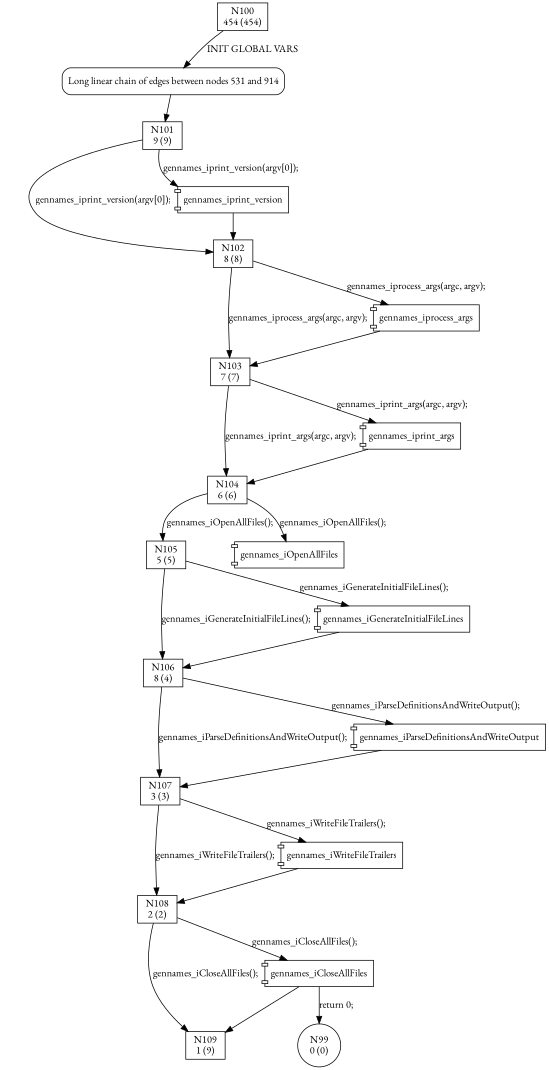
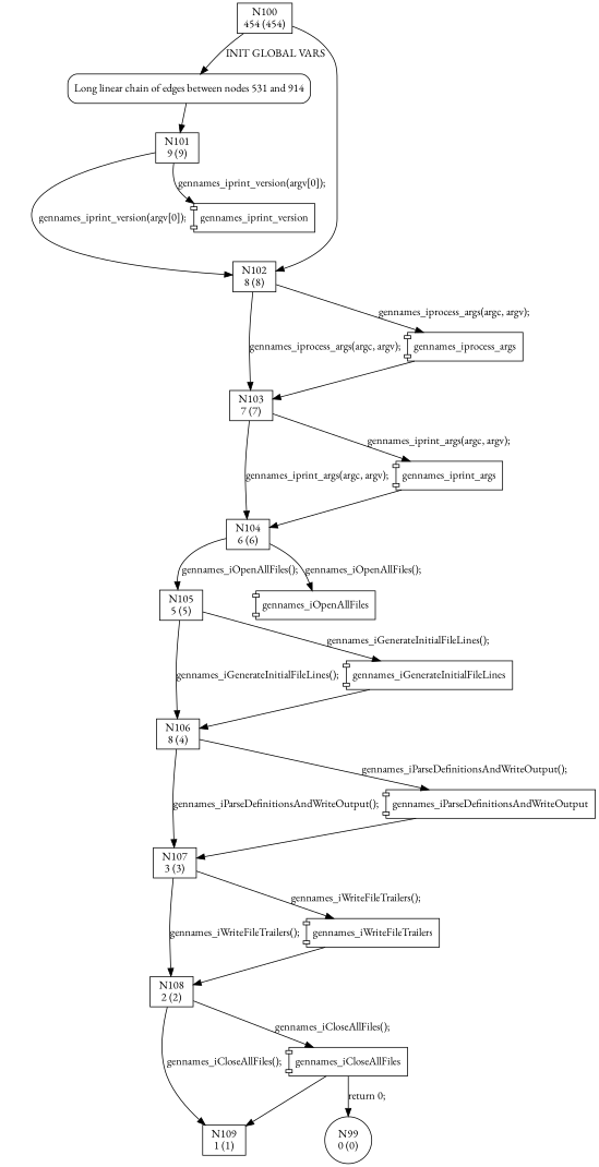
  digraph {
    fontname="EB Garamond"
    node [fontname="EB Garamond" shape=box]
    edge [fontname="EB Garamond"]
    n1 [label="N100\n454 (454)"]
    n2 [fillcolor=white label="Long linear chain of edges between nodes 531 and 914" penwidth=1 shape=Mrecord style="filled,bold"]
    n3 [label="N101\n9 (9)"]
    n4 [label="N102\n8 (8)"]
    n5 [label=gennames_iprint_version shape=component]
    n6 [label="N103\n7 (7)"]
    n7 [label=gennames_iprocess_args shape=component]
    n8 [label="N104\n6 (6)"]
    n9 [label=gennames_iprint_args shape=component]
    n10 [label="N105\n5 (5)"]
    n11 [label=gennames_iOpenAllFiles shape=component]
    n12 [label="N106\n8 (4)"]
    n13 [label=gennames_iGenerateInitialFileLines shape=component]
    n14 [label="N107\n3 (3)"]
    n15 [label=gennames_iParseDefinitionsAndWriteOutput shape=component]
    n16 [label="N108\n2 (2)"]
    n17 [label=gennames_iWriteFileTrailers shape=component]
-   n18 [label="N109\n1 (9)"]
+   n18 [label="N109\n1 (1)"]
    n19 [label=gennames_iCloseAllFiles shape=component]
    n20 [label="N99\n0 (0)" shape=circle]
    n1 -> n2 [label="INIT GLOBAL VARS"]
    n2 -> n3
    n3 -> n4 [label="gennames_iprint_version(argv[0]);"]
    n3 -> n5 [label="gennames_iprint_version(argv[0]);"]
    n4 -> n6 [label="gennames_iprocess_args(argc, argv);"]
    n4 -> n7 [label="gennames_iprocess_args(argc, argv);"]
-   n5 -> n4
+   n1 -> n4
    n6 -> n8 [label="gennames_iprint_args(argc, argv);"]
    n6 -> n9 [label="gennames_iprint_args(argc, argv);"]
    n7 -> n6
    n8 -> n10 [label="gennames_iOpenAllFiles();"]
    n8 -> n11 [label="gennames_iOpenAllFiles();"]
    n9 -> n8
    n10 -> n12 [label="gennames_iGenerateInitialFileLines();"]
    n10 -> n13 [label="gennames_iGenerateInitialFileLines();"]
    n12 -> n14 [label="gennames_iParseDefinitionsAndWriteOutput();"]
    n12 -> n15 [label="gennames_iParseDefinitionsAndWriteOutput();"]
    n13 -> n12
    n14 -> n16 [label="gennames_iWriteFileTrailers();"]
    n14 -> n17 [label="gennames_iWriteFileTrailers();"]
    n15 -> n14
    n16 -> n18 [label="gennames_iCloseAllFiles();"]
    n16 -> n19 [label="gennames_iCloseAllFiles();"]
    n17 -> n16
    n19 -> n18
    n19 -> n20 [label="return 0;"]
  }
